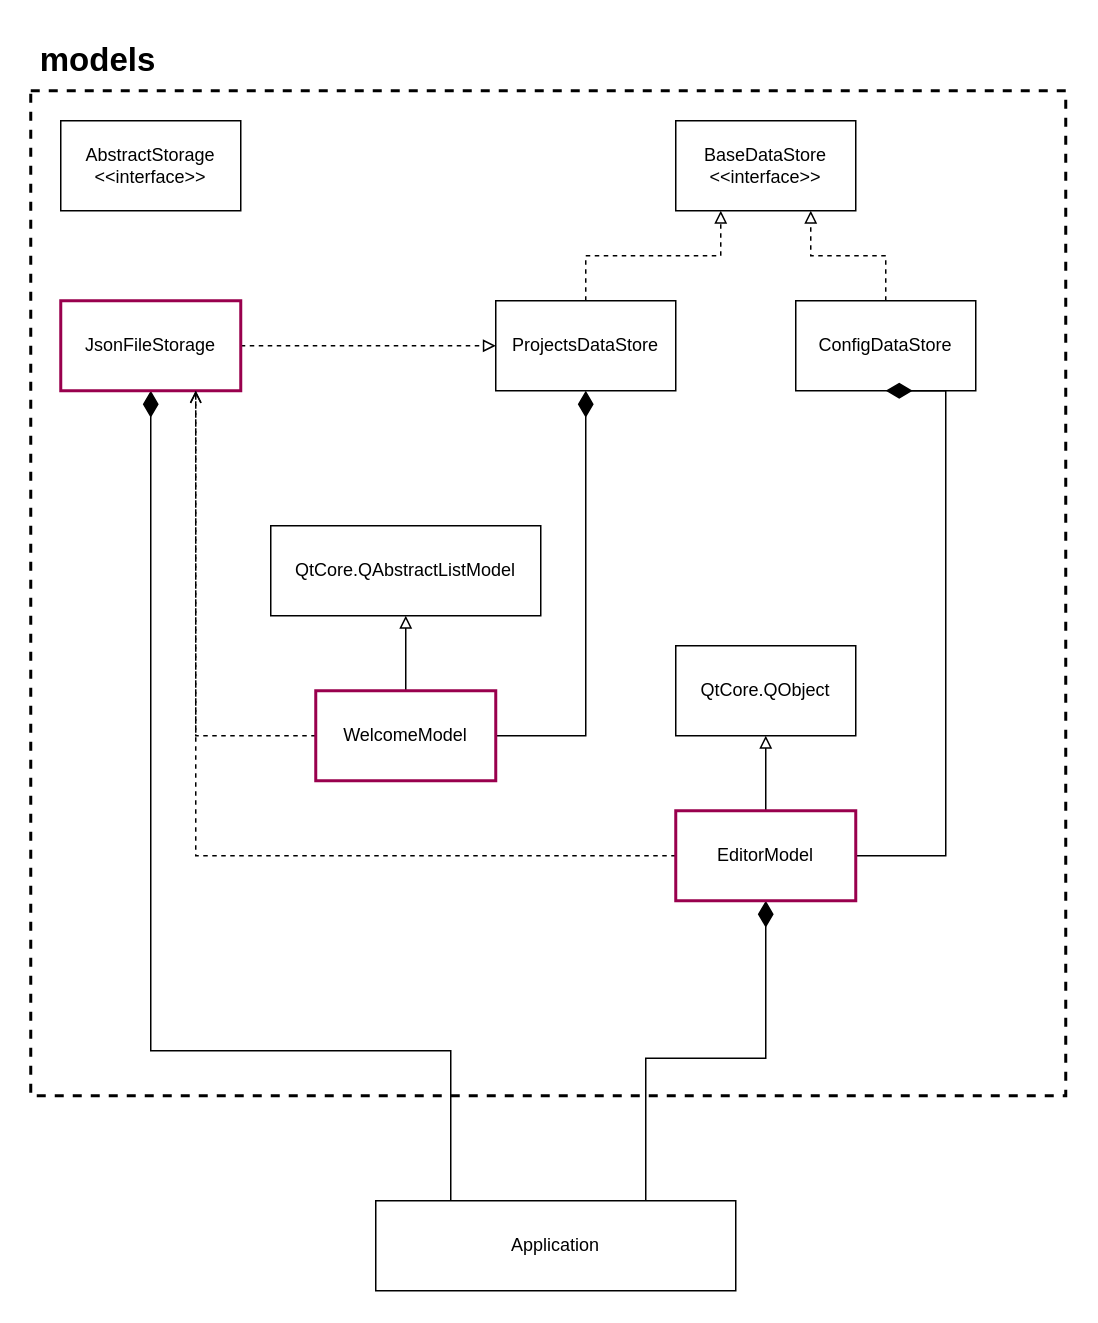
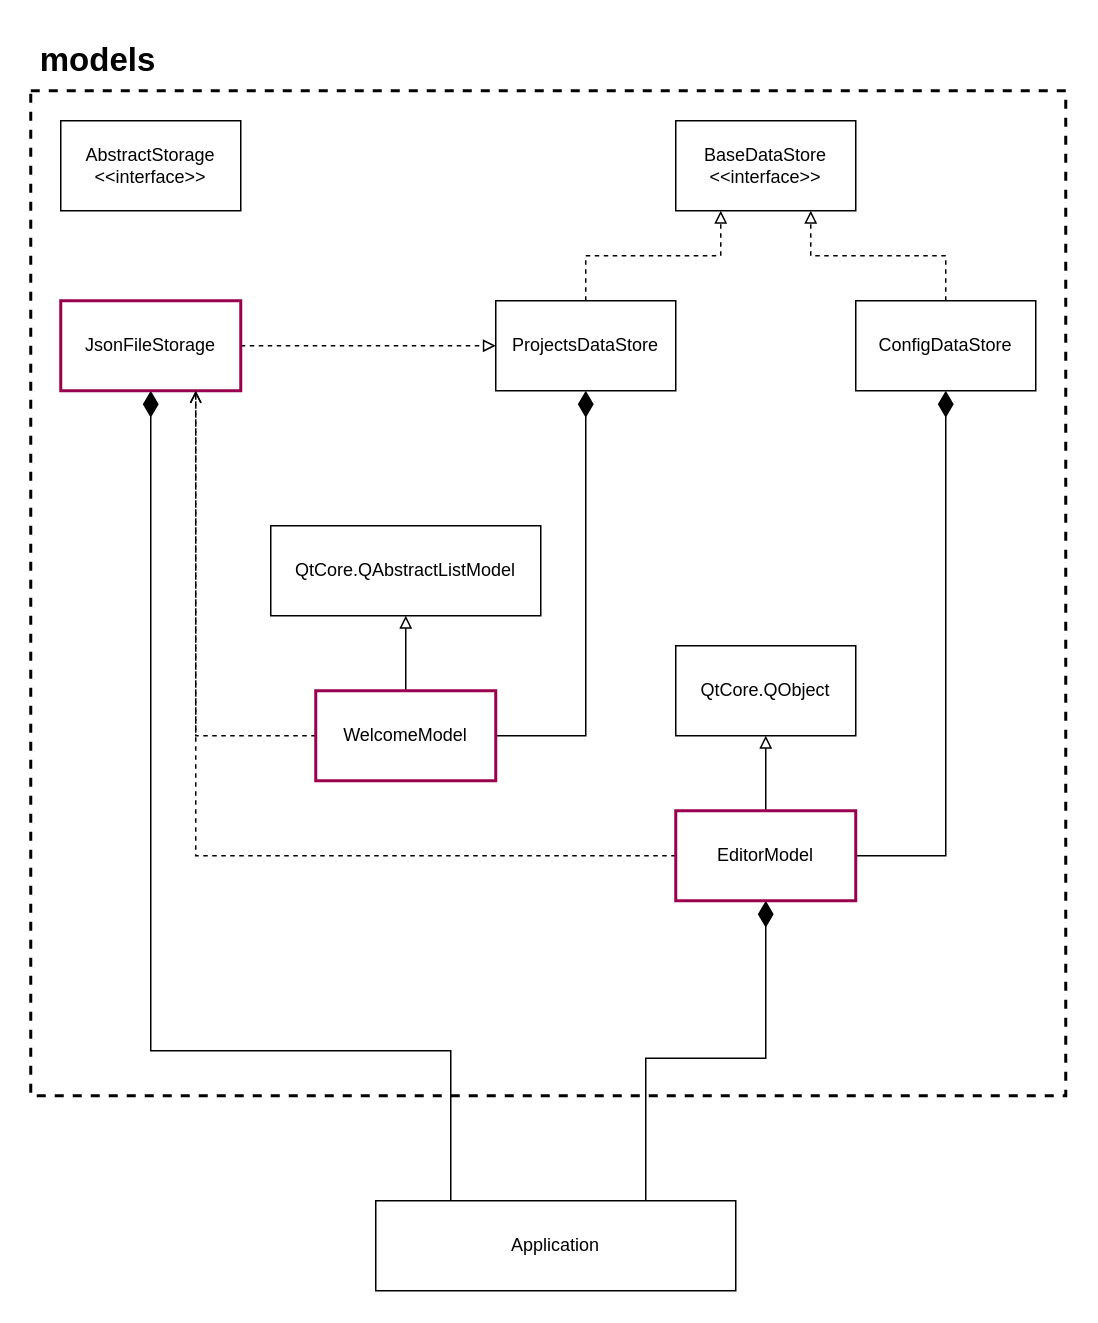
  <mxCell id="0" />
  <mxCell id="1" parent="0" />
  <mxCell id="2" value="" style="rounded=0;whiteSpace=wrap;html=1;fillColor=none;dashed=1;strokeWidth=2;glass=0;" parent="1" vertex="1"><mxGeometry x="20" y="60" width="690" height="670" as="geometry" /></mxCell>
  <mxCell id="3" style="edgeStyle=orthogonalEdgeStyle;rounded=0;orthogonalLoop=1;jettySize=auto;html=1;exitX=0.75;exitY=0;exitDx=0;exitDy=0;entryX=0.5;entryY=1;entryDx=0;entryDy=0;endArrow=diamondThin;endFill=1;endSize=15;" parent="1" source="5" target="22" edge="1"><mxGeometry relative="1" as="geometry" /></mxCell>
  <mxCell id="4" style="edgeStyle=orthogonalEdgeStyle;rounded=0;orthogonalLoop=1;jettySize=auto;html=1;exitX=0.25;exitY=0;exitDx=0;exitDy=0;entryX=0.5;entryY=1;entryDx=0;entryDy=0;endArrow=diamondThin;endFill=1;endSize=15;" parent="1" source="5" target="13" edge="1"><mxGeometry relative="1" as="geometry"><Array as="points"><mxPoint x="300" y="700" /><mxPoint x="100" y="700" /></Array></mxGeometry></mxCell>
  <mxCell id="5" value="Application" style="rounded=0;whiteSpace=wrap;html=1;" parent="1" vertex="1"><mxGeometry x="250" y="800" width="240" height="60" as="geometry" /></mxCell>
  <mxCell id="6" value="BaseDataStore&lt;div&gt;&amp;lt;&amp;lt;interface&amp;gt;&amp;gt;&lt;/div&gt;" style="rounded=0;whiteSpace=wrap;html=1;" parent="1" vertex="1"><mxGeometry x="450" y="80" width="120" height="60" as="geometry" /></mxCell>
  <mxCell id="7" style="edgeStyle=orthogonalEdgeStyle;rounded=0;orthogonalLoop=1;jettySize=auto;html=1;entryX=0.25;entryY=1;entryDx=0;entryDy=0;dashed=1;endArrow=block;endFill=0;" parent="1" source="8" target="6" edge="1"><mxGeometry relative="1" as="geometry" /></mxCell>
  <mxCell id="8" value="ProjectsDataStore" style="rounded=0;whiteSpace=wrap;html=1;" parent="1" vertex="1"><mxGeometry x="330" y="200" width="120" height="60" as="geometry" /></mxCell>
  <mxCell id="9" style="edgeStyle=orthogonalEdgeStyle;rounded=0;orthogonalLoop=1;jettySize=auto;html=1;entryX=0.75;entryY=1;entryDx=0;entryDy=0;dashed=1;endArrow=block;endFill=0;" parent="1" source="10" target="6" edge="1"><mxGeometry relative="1" as="geometry" /></mxCell>
- <mxCell id="10" value="ConfigDataStore" style="rounded=0;whiteSpace=wrap;html=1;" parent="1" vertex="1"><mxGeometry x="530" y="200" width="120" height="60" as="geometry" /></mxCell>
+ <mxCell id="10" value="ConfigDataStore" style="rounded=0;whiteSpace=wrap;html=1;" parent="1" vertex="1"><mxGeometry x="570" y="200" width="120" height="60" as="geometry" /></mxCell>
  <mxCell id="11" value="AbstractStorage&lt;div&gt;&amp;lt;&amp;lt;interface&amp;gt;&amp;gt;&lt;/div&gt;" style="rounded=0;whiteSpace=wrap;html=1;" parent="1" vertex="1"><mxGeometry x="40" y="80" width="120" height="60" as="geometry" /></mxCell>
  <mxCell id="12" style="edgeStyle=orthogonalEdgeStyle;rounded=0;orthogonalLoop=1;jettySize=auto;html=1;dashed=1;endArrow=block;endFill=0;" parent="1" source="13" target="8" edge="1"><mxGeometry relative="1" as="geometry" /></mxCell>
  <mxCell id="13" value="JsonFileStorage" style="rounded=0;whiteSpace=wrap;html=1;strokeColor=#99004D;strokeWidth=2;" parent="1" vertex="1"><mxGeometry x="40" y="200" width="120" height="60" as="geometry" /></mxCell>
  <mxCell id="14" style="edgeStyle=orthogonalEdgeStyle;rounded=0;orthogonalLoop=1;jettySize=auto;html=1;entryX=0.5;entryY=1;entryDx=0;entryDy=0;endArrow=diamondThin;endFill=1;endSize=15;" parent="1" source="17" target="8" edge="1"><mxGeometry relative="1" as="geometry"><Array as="points"><mxPoint x="390" y="490" /></Array></mxGeometry></mxCell>
  <mxCell id="15" style="edgeStyle=orthogonalEdgeStyle;rounded=0;orthogonalLoop=1;jettySize=auto;html=1;entryX=0.5;entryY=1;entryDx=0;entryDy=0;endArrow=block;endFill=0;" parent="1" source="17" target="18" edge="1"><mxGeometry relative="1" as="geometry" /></mxCell>
  <mxCell id="16" style="edgeStyle=orthogonalEdgeStyle;rounded=0;orthogonalLoop=1;jettySize=auto;html=1;entryX=0.75;entryY=1;entryDx=0;entryDy=0;dashed=1;endArrow=open;endFill=0;" parent="1" source="17" target="13" edge="1"><mxGeometry relative="1" as="geometry"><Array as="points"><mxPoint x="130" y="490" /></Array></mxGeometry></mxCell>
  <mxCell id="17" value="WelcomeModel" style="rounded=0;whiteSpace=wrap;html=1;strokeColor=#99004D;strokeWidth=2;" parent="1" vertex="1"><mxGeometry x="210" y="460" width="120" height="60" as="geometry" /></mxCell>
  <mxCell id="18" value="QtCore.QAbstractListModel" style="rounded=0;whiteSpace=wrap;html=1;" parent="1" vertex="1"><mxGeometry x="180" y="350" width="180" height="60" as="geometry" /></mxCell>
  <mxCell id="19" style="edgeStyle=orthogonalEdgeStyle;rounded=0;orthogonalLoop=1;jettySize=auto;html=1;entryX=0.5;entryY=1;entryDx=0;entryDy=0;endArrow=diamondThin;endFill=1;endSize=15;" parent="1" source="22" target="10" edge="1"><mxGeometry relative="1" as="geometry"><Array as="points"><mxPoint x="630" y="570" /></Array></mxGeometry></mxCell>
  <mxCell id="20" style="edgeStyle=orthogonalEdgeStyle;rounded=0;orthogonalLoop=1;jettySize=auto;html=1;entryX=0.5;entryY=1;entryDx=0;entryDy=0;endArrow=block;endFill=0;" parent="1" source="22" target="23" edge="1"><mxGeometry relative="1" as="geometry" /></mxCell>
  <mxCell id="21" style="edgeStyle=orthogonalEdgeStyle;rounded=0;orthogonalLoop=1;jettySize=auto;html=1;entryX=0.75;entryY=1;entryDx=0;entryDy=0;startArrow=none;startFill=0;dashed=1;endArrow=open;endFill=0;" parent="1" source="22" target="13" edge="1"><mxGeometry relative="1" as="geometry" /></mxCell>
  <mxCell id="22" value="EditorModel" style="rounded=0;whiteSpace=wrap;html=1;strokeColor=#99004D;strokeWidth=2;" parent="1" vertex="1"><mxGeometry x="450" y="540" width="120" height="60" as="geometry" /></mxCell>
  <mxCell id="23" value="QtCore.QObject" style="rounded=0;whiteSpace=wrap;html=1;" parent="1" vertex="1"><mxGeometry x="450" y="430" width="120" height="60" as="geometry" /></mxCell>
  <mxCell id="24" value="models" style="text;html=1;align=center;verticalAlign=middle;whiteSpace=wrap;rounded=0;fontStyle=1;fontSize=22;" parent="1" vertex="1"><mxGeometry x="20" y="20" width="90" height="40" as="geometry" /></mxCell>
